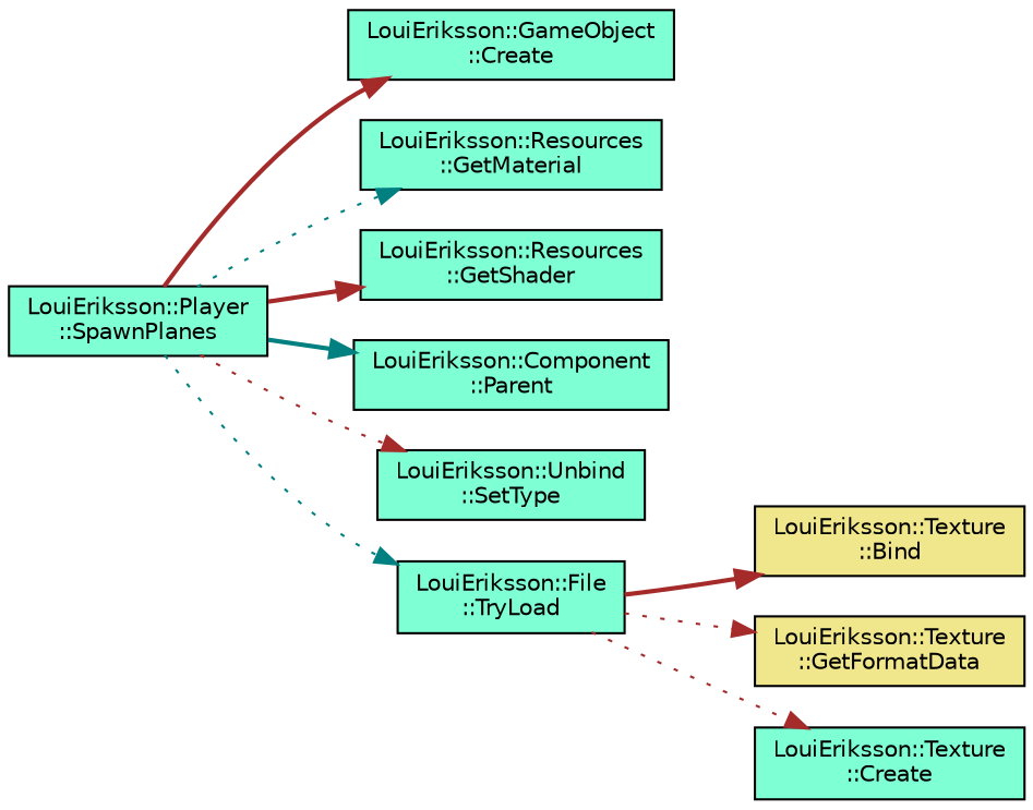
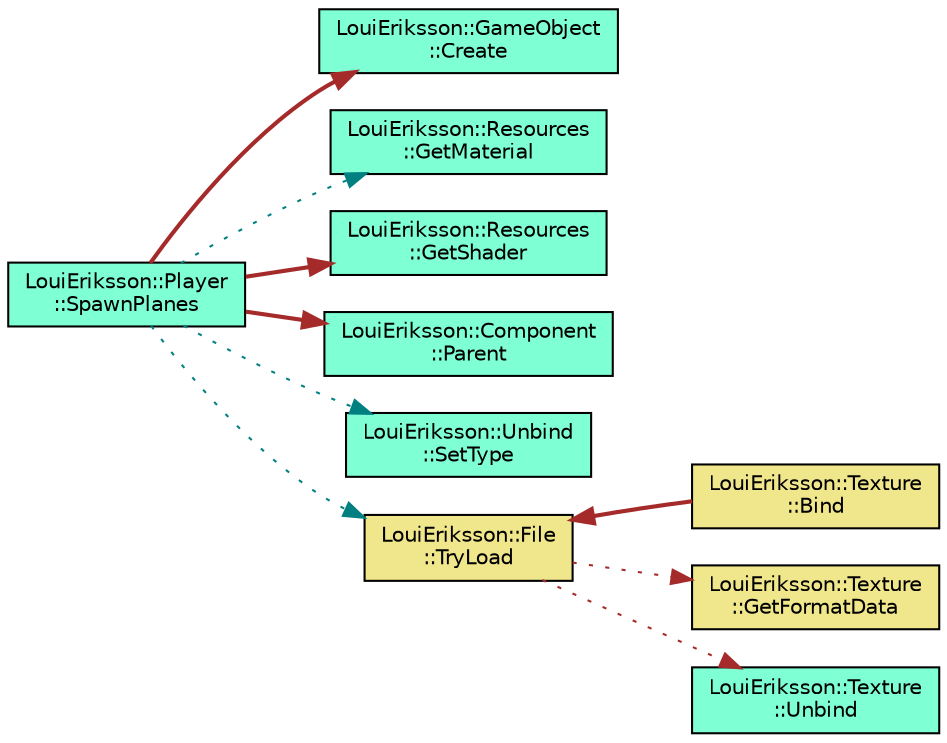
  digraph {
    rankdir=LR
    node [color=black fillcolor=aquamarine fontname=Helvetica fontsize=10 shape=record style=filled]
    edge [color=brown fontname=Helvetica fontsize=10 labelfontname=Helvetica labelfontsize=10 style=dotted]
    n1 [fontcolor=black height=0.2 label="LouiEriksson::Player\l::SpawnPlanes" width=0.4]
    n2 [height=0.2 label="LouiEriksson::GameObject\l::Create" width=0.4]
    n3 [height=0.2 label="LouiEriksson::Resources\l::GetMaterial" width=0.4]
    n4 [height=0.2 label="LouiEriksson::Resources\l::GetShader" width=0.4]
    n5 [height=0.2 label="LouiEriksson::Component\l::Parent" width=0.4]
    n6 [height=0.2 label="LouiEriksson::Unbind\l::SetType" width=0.4]
-   n7 [height=0.2 label="LouiEriksson::File\l::TryLoad" width=0.4]
+   n7 [fillcolor=khaki height=0.2 label="LouiEriksson::File\l::TryLoad" width=0.4]
    n8 [fillcolor=khaki height=0.2 label="LouiEriksson::Texture\l::Bind" width=0.4]
    n9 [fillcolor=khaki height=0.2 label="LouiEriksson::Texture\l::GetFormatData" width=0.4]
-   n10 [height=0.2 label="LouiEriksson::Texture\l::Create" width=0.4]
+   n10 [height=0.2 label="LouiEriksson::Texture\l::Unbind" width=0.4]
    n1 -> n2 [style=bold]
    n1 -> n3 [color=teal]
    n1 -> n4 [style=bold]
-   n1 -> n5 [color=teal style=bold]
-   n1 -> n6
+   n1 -> n5 [style=bold]
+   n1 -> n6 [color=teal]
    n1 -> n7 [color=teal]
-   n7 -> n8 [style=bold]
+   n8 -> n7 [style=bold]
    n7 -> n9
    n7 -> n10
  }
